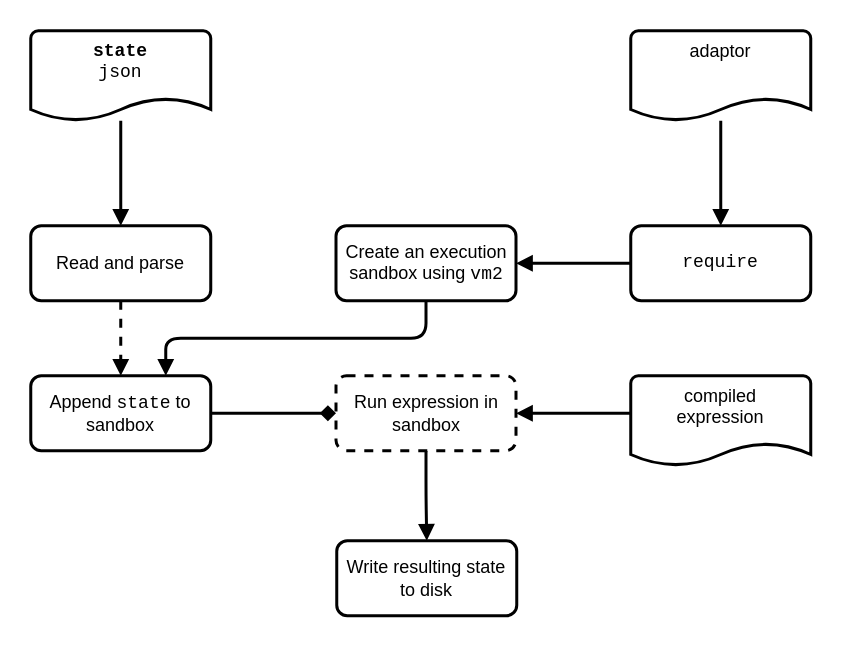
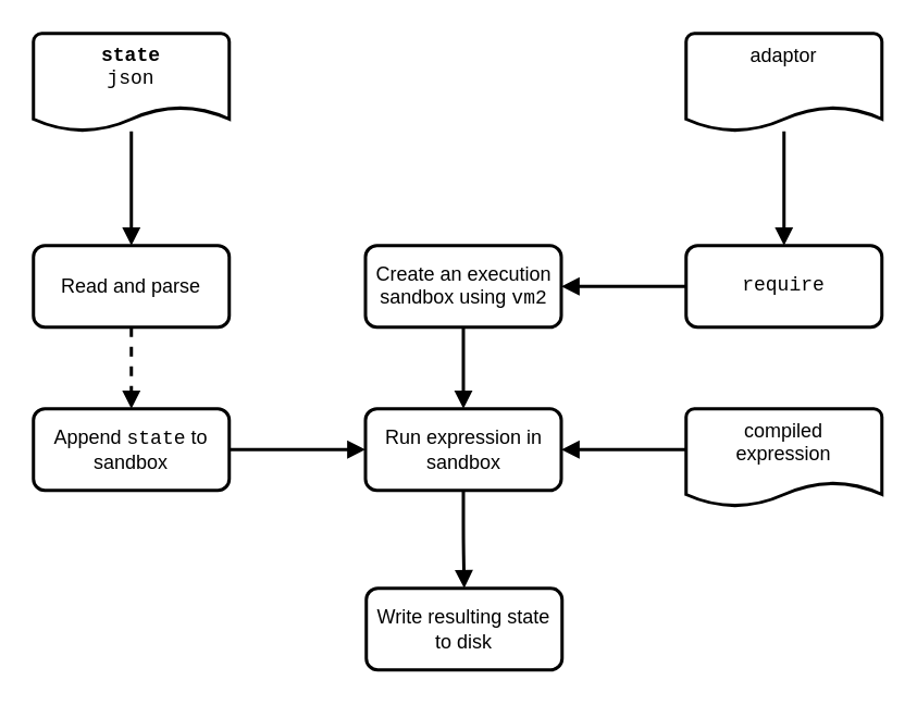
  <mxCell id="0" />
  <mxCell id="1" parent="0" />
  <mxCell id="2" style="edgeStyle=orthogonalEdgeStyle;rounded=1;orthogonalLoop=1;jettySize=auto;html=1;fontFamily=Courier New;endArrow=block;endFill=1;strokeWidth=2;" edge="1" parent="1" source="3" target="7"><mxGeometry relative="1" as="geometry" /></mxCell>
  <mxCell id="3" value="&lt;b&gt;state&lt;/b&gt;&lt;br&gt;json" style="strokeWidth=2;html=1;shape=mxgraph.flowchart.document2;whiteSpace=wrap;size=0.25;verticalAlign=top;rounded=1;fontFamily=Courier New;" vertex="1" parent="1"><mxGeometry x="20" y="20" width="120" height="60" as="geometry" /></mxCell>
  <mxCell id="4" style="edgeStyle=orthogonalEdgeStyle;rounded=1;orthogonalLoop=1;jettySize=auto;html=1;fontFamily=Courier New;endArrow=block;endFill=1;strokeWidth=2;" edge="1" parent="1" source="5" target="9"><mxGeometry relative="1" as="geometry" /></mxCell>
  <mxCell id="5" value="adaptor" style="strokeWidth=2;html=1;shape=mxgraph.flowchart.document2;whiteSpace=wrap;size=0.25;verticalAlign=top;rounded=1;" vertex="1" parent="1"><mxGeometry x="420" y="20" width="120" height="60" as="geometry" /></mxCell>
  <mxCell id="6" style="edgeStyle=orthogonalEdgeStyle;rounded=1;orthogonalLoop=1;jettySize=auto;html=1;entryX=0.5;entryY=0;entryDx=0;entryDy=0;fontFamily=Courier New;endArrow=block;endFill=1;strokeWidth=2;dashed=1;" edge="1" parent="1" source="7" target="11"><mxGeometry relative="1" as="geometry" /></mxCell>
  <mxCell id="7" value="Read and parse" style="rounded=1;whiteSpace=wrap;html=1;absoluteArcSize=1;arcSize=14;strokeWidth=2;fontFamily=Helvetica;" vertex="1" parent="1"><mxGeometry x="20" y="150" width="120" height="50" as="geometry" /></mxCell>
  <mxCell id="8" style="edgeStyle=orthogonalEdgeStyle;rounded=1;orthogonalLoop=1;jettySize=auto;html=1;entryX=1;entryY=0.5;entryDx=0;entryDy=0;fontFamily=Courier New;strokeWidth=2;endArrow=block;endFill=1;" edge="1" parent="1" source="9" target="16"><mxGeometry relative="1" as="geometry" /></mxCell>
  <mxCell id="9" value="require" style="rounded=1;whiteSpace=wrap;html=1;absoluteArcSize=1;arcSize=14;strokeWidth=2;spacing=7;fontFamily=Courier New;" vertex="1" parent="1"><mxGeometry x="420" y="150" width="120" height="50" as="geometry" /></mxCell>
- <mxCell id="10" style="edgeStyle=orthogonalEdgeStyle;rounded=1;orthogonalLoop=1;jettySize=auto;html=1;exitX=1;exitY=0.5;exitDx=0;exitDy=0;entryX=0;entryY=0.5;entryDx=0;entryDy=0;fontFamily=Courier New;endArrow=diamond;endFill=1;strokeWidth=2;" edge="1" parent="1" source="11" target="13"><mxGeometry relative="1" as="geometry" /></mxCell>
+ <mxCell id="10" style="edgeStyle=orthogonalEdgeStyle;rounded=1;orthogonalLoop=1;jettySize=auto;html=1;exitX=1;exitY=0.5;exitDx=0;exitDy=0;entryX=0;entryY=0.5;entryDx=0;entryDy=0;fontFamily=Courier New;endArrow=block;endFill=1;strokeWidth=2;" edge="1" parent="1" source="11" target="13"><mxGeometry relative="1" as="geometry" /></mxCell>
  <mxCell id="11" value="Append &lt;font face=&quot;Courier New&quot;&gt;state&lt;/font&gt; to sandbox" style="rounded=1;whiteSpace=wrap;html=1;absoluteArcSize=1;arcSize=14;strokeWidth=2;" vertex="1" parent="1"><mxGeometry x="20" y="250" width="120" height="50" as="geometry" /></mxCell>
  <mxCell id="12" style="edgeStyle=elbowEdgeStyle;rounded=1;orthogonalLoop=1;jettySize=auto;elbow=vertical;html=1;entryX=0.5;entryY=0;entryDx=0;entryDy=0;fontFamily=Courier New;endArrow=block;endFill=1;strokeWidth=2;" edge="1" parent="1" source="13" target="14"><mxGeometry relative="1" as="geometry" /></mxCell>
- <mxCell id="13" value="Run expression in sandbox" style="rounded=1;whiteSpace=wrap;html=1;absoluteArcSize=1;arcSize=14;strokeWidth=2;spacing=6;dashed=1;" vertex="1" parent="1"><mxGeometry x="223.5" y="250" width="120" height="50" as="geometry" /></mxCell>
+ <mxCell id="13" value="Run expression in sandbox" style="rounded=1;whiteSpace=wrap;html=1;absoluteArcSize=1;arcSize=14;strokeWidth=2;spacing=6;" vertex="1" parent="1"><mxGeometry x="223.5" y="250" width="120" height="50" as="geometry" /></mxCell>
  <mxCell id="14" value="Write resulting state to disk" style="rounded=1;whiteSpace=wrap;html=1;absoluteArcSize=1;arcSize=14;strokeWidth=2;" vertex="1" parent="1"><mxGeometry x="224" y="360" width="120" height="50" as="geometry" /></mxCell>
- <mxCell id="15" style="edgeStyle=elbowEdgeStyle;rounded=1;orthogonalLoop=1;jettySize=auto;html=1;entryX=0.75;entryY=0;entryDx=0;entryDy=0;fontFamily=Courier New;endArrow=block;endFill=1;strokeWidth=2;elbow=vertical;" edge="1" parent="1" source="16" target="11"><mxGeometry relative="1" as="geometry" /></mxCell>
+ <mxCell id="15" style="edgeStyle=elbowEdgeStyle;rounded=1;orthogonalLoop=1;jettySize=auto;html=1;fontFamily=Courier New;endArrow=block;endFill=1;strokeWidth=2;elbow=vertical;" edge="1" parent="1" source="16" target="13"><mxGeometry relative="1" as="geometry" /></mxCell>
  <mxCell id="16" value="Create an execution sandbox using &lt;font face=&quot;Courier New&quot;&gt;vm2&lt;/font&gt;" style="rounded=1;whiteSpace=wrap;html=1;absoluteArcSize=1;arcSize=14;strokeWidth=2;spacing=6;" vertex="1" parent="1"><mxGeometry x="223.5" y="150" width="120" height="50" as="geometry" /></mxCell>
  <mxCell id="17" style="edgeStyle=elbowEdgeStyle;rounded=1;orthogonalLoop=1;jettySize=auto;elbow=vertical;html=1;entryX=1;entryY=0.5;entryDx=0;entryDy=0;fontFamily=Courier New;endArrow=block;endFill=1;strokeWidth=2;" edge="1" parent="1" source="18" target="13"><mxGeometry relative="1" as="geometry" /></mxCell>
  <mxCell id="18" value="compiled expression" style="strokeWidth=2;html=1;shape=mxgraph.flowchart.document2;whiteSpace=wrap;size=0.25;verticalAlign=top;rounded=1;spacing=2;spacingRight=6;spacingLeft=6;" vertex="1" parent="1"><mxGeometry x="420" y="250" width="120" height="60" as="geometry" /></mxCell>
